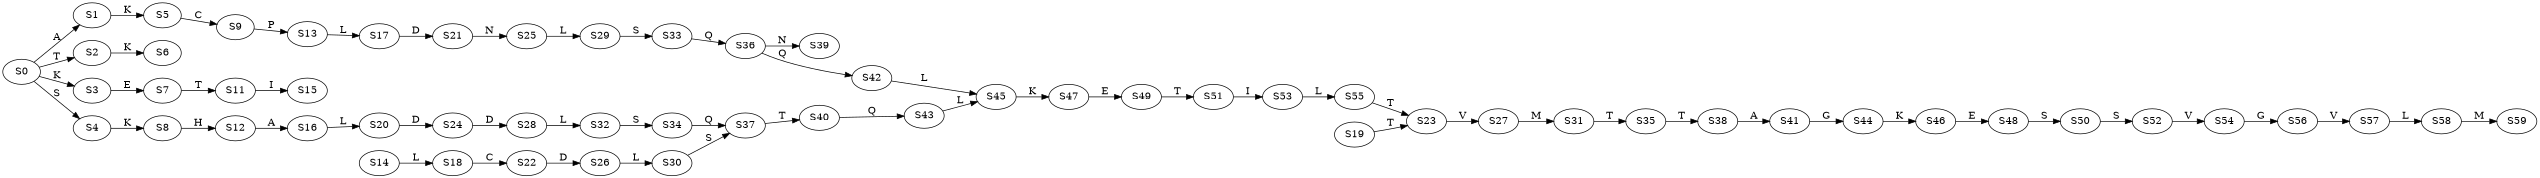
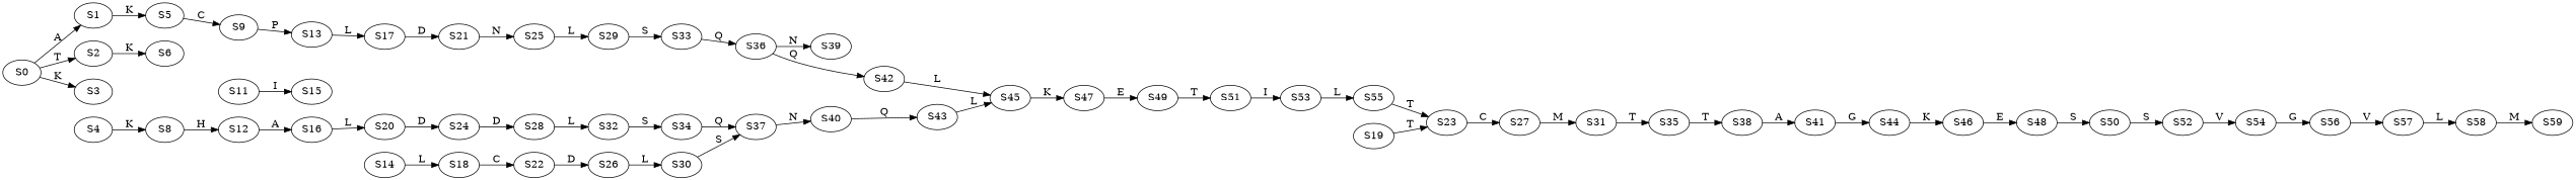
  strict digraph {
    rankdir=LR
    S0
    S1
    S2
    S3
    S4
    S5
    S6
-   S7
    S8
    S9
    S11
    S12
    S13
    S15
    S16
    S17
    S14
    S18
    S20
    S21
    S22
    S19
    S23
    S24
    S25
    S26
    S27
    S28
    S29
    S30
    S31
    S32
    S33
    S37
    S35
    S34
    S36
    S38
    S39
    S42
    S40
    S41
    S43
    S44
    S45
    S46
    S47
    S48
    S49
    S50
    S51
    S52
    S53
    S54
    S55
    S56
    S57
    S58
    S59
    S0 -> S1 [label=A]
    S0 -> S2 [label=T]
    S0 -> S3 [label=K]
-   S0 -> S4 [label=S]
    S1 -> S5 [label=K]
    S2 -> S6 [label=K]
-   S3 -> S7 [label=E]
    S4 -> S8 [label=K]
    S5 -> S9 [label=C]
-   S7 -> S11 [label=T]
    S8 -> S12 [label=H]
    S9 -> S13 [label=P]
    S11 -> S15 [label=I]
    S12 -> S16 [label=A]
    S13 -> S17 [label=L]
    S16 -> S20 [label=L]
    S17 -> S21 [label=D]
    S14 -> S18 [label=L]
    S18 -> S22 [label=C]
    S20 -> S24 [label=D]
    S21 -> S25 [label=N]
    S22 -> S26 [label=D]
    S19 -> S23 [label=T]
-   S23 -> S27 [label=V]
+   S23 -> S27 [label=C]
    S24 -> S28 [label=D]
    S25 -> S29 [label=L]
    S26 -> S30 [label=L]
    S27 -> S31 [label=M]
    S28 -> S32 [label=L]
    S29 -> S33 [label=S]
    S30 -> S37 [label=S]
    S31 -> S35 [label=T]
    S32 -> S34 [label=S]
    S33 -> S36 [label=Q]
-   S37 -> S40 [label=T]
+   S37 -> S40 [label=N]
    S35 -> S38 [label=T]
    S34 -> S37 [label=Q]
    S36 -> S39 [label=N]
    S36 -> S42 [label=Q]
    S38 -> S41 [label=A]
    S42 -> S45 [label=L]
    S40 -> S43 [label=Q]
    S41 -> S44 [label=G]
    S43 -> S45 [label=L]
    S44 -> S46 [label=K]
    S45 -> S47 [label=K]
    S46 -> S48 [label=E]
    S47 -> S49 [label=E]
    S48 -> S50 [label=S]
    S49 -> S51 [label=T]
    S50 -> S52 [label=S]
    S51 -> S53 [label=I]
    S52 -> S54 [label=V]
    S53 -> S55 [label=L]
    S54 -> S56 [label=G]
    S55 -> S23 [label=T]
    S56 -> S57 [label=V]
    S57 -> S58 [label=L]
    S58 -> S59 [label=M]
  }
